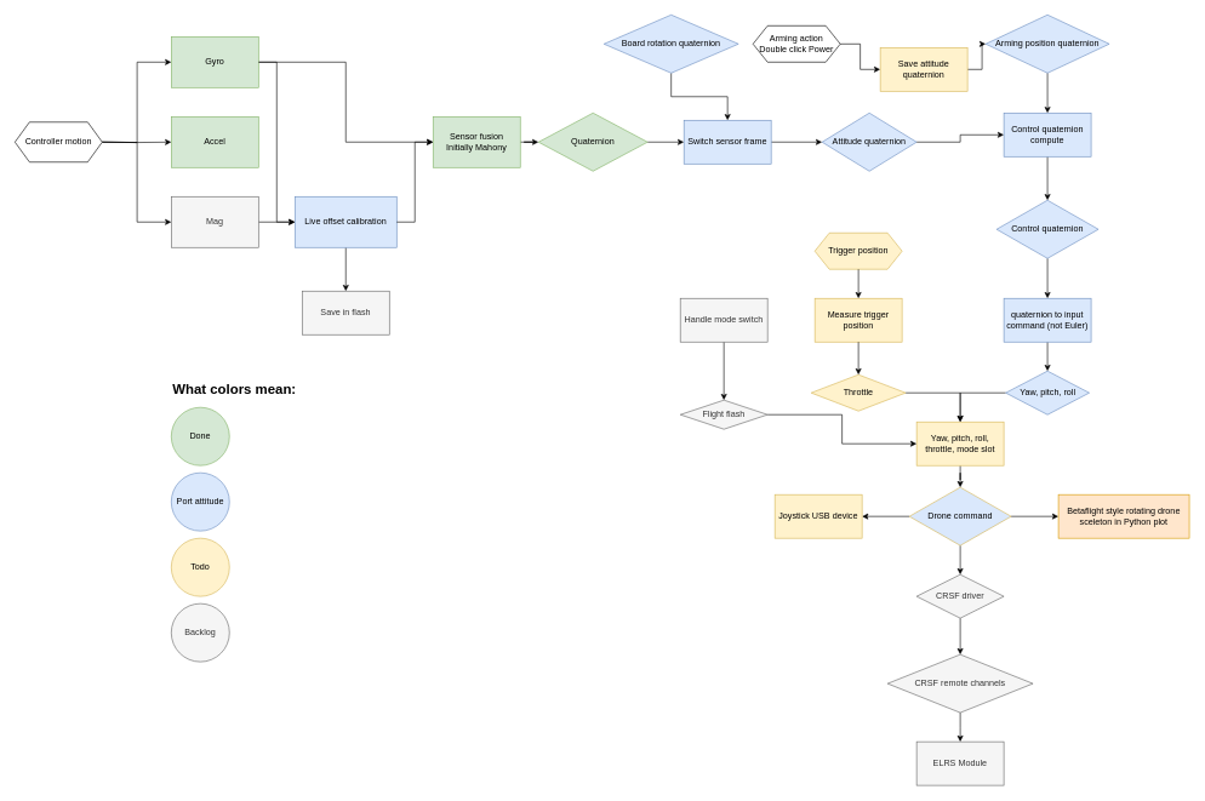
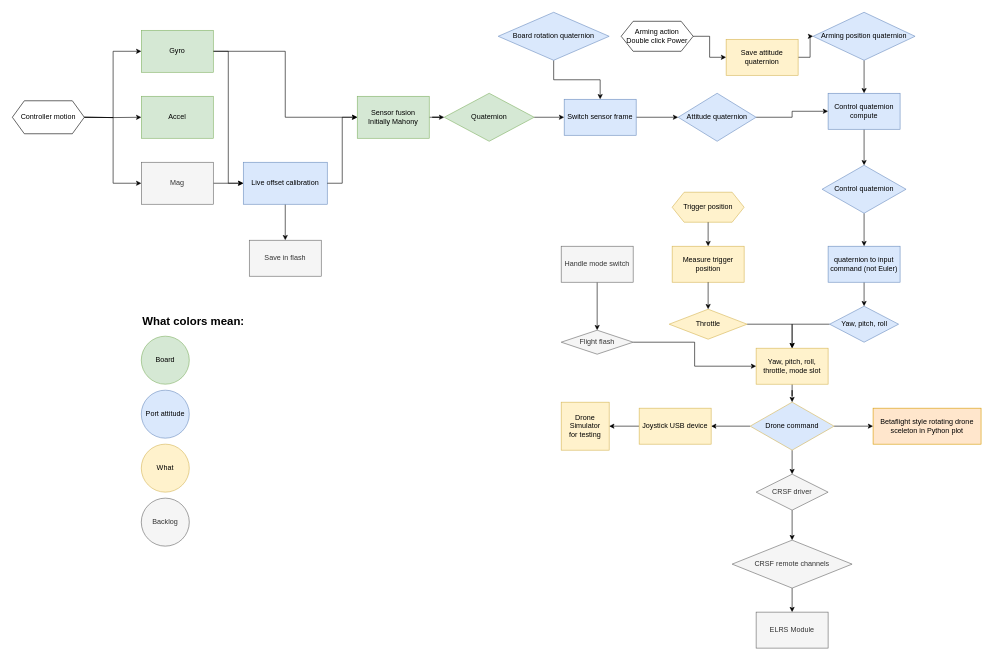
  <mxCell id="0" />
  <mxCell id="1" parent="0" />
  <mxCell id="2" style="edgeStyle=orthogonalEdgeStyle;rounded=0;orthogonalLoop=1;jettySize=auto;html=1;exitX=1;exitY=0.5;exitDx=0;exitDy=0;entryX=0;entryY=0.5;entryDx=0;entryDy=0;" parent="1" source="3" target="10" edge="1"><mxGeometry relative="1" as="geometry" /></mxCell>
  <mxCell id="3" value="Gyro" style="rounded=0;whiteSpace=wrap;html=1;fillColor=#d5e8d4;strokeColor=#82b366;" parent="1" vertex="1"><mxGeometry x="235" y="50" width="120" height="70" as="geometry" /></mxCell>
  <mxCell id="4" value="Accel" style="rounded=0;whiteSpace=wrap;html=1;fillColor=#d5e8d4;strokeColor=#82b366;" parent="1" vertex="1"><mxGeometry x="235" y="160" width="120" height="70" as="geometry" /></mxCell>
  <mxCell id="5" style="edgeStyle=orthogonalEdgeStyle;rounded=0;orthogonalLoop=1;jettySize=auto;html=1;entryX=0;entryY=0.5;entryDx=0;entryDy=0;" parent="1" source="6" target="8" edge="1"><mxGeometry relative="1" as="geometry" /></mxCell>
  <mxCell id="6" value="Mag" style="rounded=0;whiteSpace=wrap;html=1;fillColor=#f5f5f5;fontColor=#333333;strokeColor=#666666;" parent="1" vertex="1"><mxGeometry x="235" y="270" width="120" height="70" as="geometry" /></mxCell>
  <mxCell id="7" style="edgeStyle=orthogonalEdgeStyle;rounded=0;orthogonalLoop=1;jettySize=auto;html=1;" parent="1" source="8" target="12" edge="1"><mxGeometry relative="1" as="geometry" /></mxCell>
  <mxCell id="8" value="Live offset calibration" style="rounded=0;whiteSpace=wrap;html=1;fillColor=#dae8fc;strokeColor=#6c8ebf;" parent="1" vertex="1"><mxGeometry x="405" y="270" width="140" height="70" as="geometry" /></mxCell>
  <mxCell id="9" style="edgeStyle=orthogonalEdgeStyle;rounded=0;orthogonalLoop=1;jettySize=auto;html=1;entryX=0;entryY=0.5;entryDx=0;entryDy=0;" parent="1" source="10" target="16" edge="1"><mxGeometry relative="1" as="geometry" /></mxCell>
  <mxCell id="10" value="Sensor fusion&lt;div&gt;Initially Mahony&lt;/div&gt;" style="rounded=0;whiteSpace=wrap;html=1;fillColor=#d5e8d4;strokeColor=#82b366;" parent="1" vertex="1"><mxGeometry x="595" y="160" width="120" height="70" as="geometry" /></mxCell>
  <mxCell id="11" style="edgeStyle=orthogonalEdgeStyle;rounded=0;orthogonalLoop=1;jettySize=auto;html=1;entryX=0;entryY=0.5;entryDx=0;entryDy=0;exitX=1;exitY=0.5;exitDx=0;exitDy=0;jumpStyle=arc;" parent="1" source="3" target="8" edge="1"><mxGeometry relative="1" as="geometry"><mxPoint x="365" y="315" as="sourcePoint" /><mxPoint x="425" y="315" as="targetPoint" /></mxGeometry></mxCell>
  <mxCell id="12" value="Save in flash" style="rounded=0;whiteSpace=wrap;html=1;fillColor=#f5f5f5;fontColor=#333333;strokeColor=#666666;" parent="1" vertex="1"><mxGeometry x="415" y="400" width="120" height="60" as="geometry" /></mxCell>
  <mxCell id="13" style="edgeStyle=orthogonalEdgeStyle;rounded=0;orthogonalLoop=1;jettySize=auto;html=1;entryX=0.5;entryY=0;entryDx=0;entryDy=0;exitX=0.5;exitY=1;exitDx=0;exitDy=0;" parent="1" source="14" target="18" edge="1"><mxGeometry relative="1" as="geometry"><mxPoint x="1000" y="110" as="sourcePoint" /></mxGeometry></mxCell>
  <mxCell id="14" value="Board rotation quaternion" style="rhombus;whiteSpace=wrap;html=1;fillColor=#dae8fc;strokeColor=#6c8ebf;" parent="1" vertex="1"><mxGeometry x="830" y="20" width="185" height="80" as="geometry" /></mxCell>
  <mxCell id="15" style="edgeStyle=orthogonalEdgeStyle;rounded=0;orthogonalLoop=1;jettySize=auto;html=1;entryX=0;entryY=0.5;entryDx=0;entryDy=0;" parent="1" source="16" target="18" edge="1"><mxGeometry relative="1" as="geometry" /></mxCell>
  <mxCell id="16" value="Quaternion" style="rhombus;whiteSpace=wrap;html=1;fillColor=#d5e8d4;strokeColor=#82b366;" parent="1" vertex="1"><mxGeometry x="740" y="155" width="150" height="80" as="geometry" /></mxCell>
  <mxCell id="17" style="edgeStyle=orthogonalEdgeStyle;rounded=0;orthogonalLoop=1;jettySize=auto;html=1;entryX=0;entryY=0.5;entryDx=0;entryDy=0;" parent="1" source="18" target="21" edge="1"><mxGeometry relative="1" as="geometry" /></mxCell>
  <mxCell id="18" value="Switch sensor frame" style="rounded=0;whiteSpace=wrap;html=1;fillColor=#dae8fc;strokeColor=#6c8ebf;" parent="1" vertex="1"><mxGeometry x="940" y="165" width="120" height="60" as="geometry" /></mxCell>
  <mxCell id="19" style="edgeStyle=orthogonalEdgeStyle;rounded=0;orthogonalLoop=1;jettySize=auto;html=1;exitX=1;exitY=0.5;exitDx=0;exitDy=0;entryX=0;entryY=0.5;entryDx=0;entryDy=0;" parent="1" source="8" target="10" edge="1"><mxGeometry relative="1" as="geometry" /></mxCell>
  <mxCell id="20" style="edgeStyle=orthogonalEdgeStyle;rounded=0;orthogonalLoop=1;jettySize=auto;html=1;entryX=0;entryY=0.5;entryDx=0;entryDy=0;" parent="1" source="21" target="29" edge="1"><mxGeometry relative="1" as="geometry" /></mxCell>
  <mxCell id="21" value="Attitude quaternion" style="rhombus;whiteSpace=wrap;html=1;fillColor=#dae8fc;strokeColor=#6c8ebf;" parent="1" vertex="1"><mxGeometry x="1130" y="155" width="130" height="80" as="geometry" /></mxCell>
  <mxCell id="22" style="edgeStyle=orthogonalEdgeStyle;rounded=0;orthogonalLoop=1;jettySize=auto;html=1;entryX=0;entryY=0.5;entryDx=0;entryDy=0;" parent="1" source="23" target="25" edge="1"><mxGeometry relative="1" as="geometry" /></mxCell>
  <mxCell id="23" value="Arming action&lt;div&gt;Double click Power&lt;/div&gt;" style="shape=hexagon;perimeter=hexagonPerimeter2;whiteSpace=wrap;html=1;fixedSize=1;" parent="1" vertex="1"><mxGeometry x="1035" y="35" width="120" height="50" as="geometry" /></mxCell>
  <mxCell id="24" style="edgeStyle=orthogonalEdgeStyle;rounded=0;orthogonalLoop=1;jettySize=auto;html=1;entryX=0;entryY=0.5;entryDx=0;entryDy=0;" parent="1" source="25" target="27" edge="1"><mxGeometry relative="1" as="geometry" /></mxCell>
  <mxCell id="25" value="Save attitude quaternion" style="rounded=0;whiteSpace=wrap;html=1;fillColor=#fff2cc;strokeColor=#d6b656;" parent="1" vertex="1"><mxGeometry x="1210" y="65" width="120" height="60" as="geometry" /></mxCell>
  <mxCell id="26" style="edgeStyle=orthogonalEdgeStyle;rounded=0;orthogonalLoop=1;jettySize=auto;html=1;entryX=0.5;entryY=0;entryDx=0;entryDy=0;" parent="1" source="27" target="29" edge="1"><mxGeometry relative="1" as="geometry" /></mxCell>
  <mxCell id="27" value="Arming position quaternion" style="rhombus;whiteSpace=wrap;html=1;fillColor=#dae8fc;strokeColor=#6c8ebf;" parent="1" vertex="1"><mxGeometry x="1355" y="20" width="170" height="80" as="geometry" /></mxCell>
  <mxCell id="28" style="edgeStyle=orthogonalEdgeStyle;rounded=0;orthogonalLoop=1;jettySize=auto;html=1;entryX=0.5;entryY=0;entryDx=0;entryDy=0;" parent="1" source="29" target="31" edge="1"><mxGeometry relative="1" as="geometry" /></mxCell>
  <mxCell id="29" value="Control quaternion compute" style="rounded=0;whiteSpace=wrap;html=1;fillColor=#dae8fc;strokeColor=#6c8ebf;" parent="1" vertex="1"><mxGeometry x="1380" y="155" width="120" height="60" as="geometry" /></mxCell>
  <mxCell id="30" style="edgeStyle=orthogonalEdgeStyle;rounded=0;orthogonalLoop=1;jettySize=auto;html=1;entryX=0.5;entryY=0;entryDx=0;entryDy=0;" parent="1" source="31" target="33" edge="1"><mxGeometry relative="1" as="geometry" /></mxCell>
  <mxCell id="31" value="Control quaternion" style="rhombus;whiteSpace=wrap;html=1;fillColor=#dae8fc;strokeColor=#6c8ebf;" parent="1" vertex="1"><mxGeometry x="1370" y="275" width="140" height="80" as="geometry" /></mxCell>
  <mxCell id="32" value="" style="edgeStyle=orthogonalEdgeStyle;rounded=0;orthogonalLoop=1;jettySize=auto;html=1;" parent="1" source="33" target="50" edge="1"><mxGeometry relative="1" as="geometry" /></mxCell>
  <mxCell id="33" value="quaternion to input command (not Euler)" style="rounded=0;whiteSpace=wrap;html=1;fillColor=#dae8fc;strokeColor=#6c8ebf;" parent="1" vertex="1"><mxGeometry x="1380" y="410" width="120" height="60" as="geometry" /></mxCell>
  <mxCell id="34" value="Trigger position" style="shape=hexagon;perimeter=hexagonPerimeter2;whiteSpace=wrap;html=1;fixedSize=1;fillColor=#fff2cc;strokeColor=#d6b656;" parent="1" vertex="1"><mxGeometry x="1120" y="320" width="120" height="50" as="geometry" /></mxCell>
  <mxCell id="35" style="edgeStyle=orthogonalEdgeStyle;rounded=0;orthogonalLoop=1;jettySize=auto;html=1;exitX=0.5;exitY=1;exitDx=0;exitDy=0;entryX=0.5;entryY=0;entryDx=0;entryDy=0;" parent="1" source="38" target="41" edge="1"><mxGeometry relative="1" as="geometry" /></mxCell>
  <mxCell id="36" style="edgeStyle=orthogonalEdgeStyle;rounded=0;orthogonalLoop=1;jettySize=auto;html=1;exitX=0;exitY=0.5;exitDx=0;exitDy=0;entryX=1;entryY=0.5;entryDx=0;entryDy=0;" parent="1" source="38" target="59" edge="1"><mxGeometry relative="1" as="geometry" /></mxCell>
  <mxCell id="37" style="edgeStyle=orthogonalEdgeStyle;rounded=0;orthogonalLoop=1;jettySize=auto;html=1;exitX=1;exitY=0.5;exitDx=0;exitDy=0;entryX=0;entryY=0.5;entryDx=0;entryDy=0;" parent="1" source="38" target="60" edge="1"><mxGeometry relative="1" as="geometry" /></mxCell>
  <mxCell id="38" value="Drone command" style="rhombus;whiteSpace=wrap;html=1;fillColor=#dae8fc;strokeColor=#d6b656;" parent="1" vertex="1"><mxGeometry x="1250" y="670" width="140" height="80" as="geometry" /></mxCell>
  <mxCell id="39" value="Measure trigger position" style="rounded=0;whiteSpace=wrap;html=1;fillColor=#fff2cc;strokeColor=#d6b656;" parent="1" vertex="1"><mxGeometry x="1120" y="410" width="120" height="60" as="geometry" /></mxCell>
  <mxCell id="40" style="edgeStyle=orthogonalEdgeStyle;rounded=0;orthogonalLoop=1;jettySize=auto;html=1;exitX=0.5;exitY=1;exitDx=0;exitDy=0;entryX=0.5;entryY=0;entryDx=0;entryDy=0;" parent="1" source="41" target="45" edge="1"><mxGeometry relative="1" as="geometry" /></mxCell>
  <mxCell id="41" value="CRSF driver" style="rhombus;whiteSpace=wrap;html=1;fillColor=#f5f5f5;fontColor=#333333;strokeColor=#666666;" parent="1" vertex="1"><mxGeometry x="1260" y="790" width="120" height="60" as="geometry" /></mxCell>
  <mxCell id="42" style="edgeStyle=orthogonalEdgeStyle;rounded=0;orthogonalLoop=1;jettySize=auto;html=1;entryX=0.5;entryY=0;entryDx=0;entryDy=0;" parent="1" source="43" target="48" edge="1"><mxGeometry relative="1" as="geometry" /></mxCell>
  <mxCell id="43" value="Throttle" style="rhombus;whiteSpace=wrap;html=1;fillColor=#fff2cc;strokeColor=#d6b656;" parent="1" vertex="1"><mxGeometry x="1115" y="515" width="130" height="50" as="geometry" /></mxCell>
  <mxCell id="44" style="edgeStyle=orthogonalEdgeStyle;rounded=0;orthogonalLoop=1;jettySize=auto;html=1;exitX=0.5;exitY=1;exitDx=0;exitDy=0;entryX=0.5;entryY=0;entryDx=0;entryDy=0;" parent="1" source="45" edge="1"><mxGeometry relative="1" as="geometry"><mxPoint x="1320" y="1020" as="targetPoint" /></mxGeometry></mxCell>
  <mxCell id="45" value="CRSF remote channels" style="rhombus;whiteSpace=wrap;html=1;fillColor=#f5f5f5;fontColor=#333333;strokeColor=#666666;" parent="1" vertex="1"><mxGeometry x="1220" y="900" width="200" height="80" as="geometry" /></mxCell>
  <mxCell id="46" value="ELRS Module" style="rounded=0;whiteSpace=wrap;html=1;fillColor=#f5f5f5;fontColor=#333333;strokeColor=#666666;" parent="1" vertex="1"><mxGeometry x="1260" y="1020" width="120" height="60" as="geometry" /></mxCell>
  <mxCell id="47" style="edgeStyle=orthogonalEdgeStyle;rounded=0;orthogonalLoop=1;jettySize=auto;html=1;entryX=0.5;entryY=0;entryDx=0;entryDy=0;" parent="1" source="48" target="38" edge="1"><mxGeometry relative="1" as="geometry" /></mxCell>
  <mxCell id="48" value="Yaw, pitch, roll, throttle, mode slot" style="rounded=0;whiteSpace=wrap;html=1;fillColor=#fff2cc;strokeColor=#d6b656;" parent="1" vertex="1"><mxGeometry x="1260" y="580" width="120" height="60" as="geometry" /></mxCell>
  <mxCell id="49" style="edgeStyle=orthogonalEdgeStyle;rounded=0;orthogonalLoop=1;jettySize=auto;html=1;" parent="1" source="50" target="48" edge="1"><mxGeometry relative="1" as="geometry" /></mxCell>
  <mxCell id="50" value="Yaw, pitch, roll" style="rhombus;whiteSpace=wrap;html=1;fillColor=#dae8fc;strokeColor=#6c8ebf;" parent="1" vertex="1"><mxGeometry x="1382.5" y="510" width="115" height="60" as="geometry" /></mxCell>
+ <mxCell id="51" value="&lt;div&gt;Drone&lt;/div&gt;Simulator&lt;div&gt;for testing&lt;/div&gt;" style="whiteSpace=wrap;html=1;aspect=fixed;fillColor=#fff2cc;strokeColor=#d6b656;" parent="1" vertex="1"><mxGeometry x="935" y="670" width="80" height="80" as="geometry" /></mxCell>
  <mxCell id="52" style="edgeStyle=orthogonalEdgeStyle;rounded=0;orthogonalLoop=1;jettySize=auto;html=1;entryX=0.5;entryY=0;entryDx=0;entryDy=0;" parent="1" source="34" target="39" edge="1"><mxGeometry relative="1" as="geometry" /></mxCell>
  <mxCell id="53" style="edgeStyle=orthogonalEdgeStyle;rounded=0;orthogonalLoop=1;jettySize=auto;html=1;exitX=0.5;exitY=1;exitDx=0;exitDy=0;entryX=0.5;entryY=0;entryDx=0;entryDy=0;" parent="1" source="39" target="43" edge="1"><mxGeometry relative="1" as="geometry" /></mxCell>
  <mxCell id="54" style="edgeStyle=orthogonalEdgeStyle;rounded=0;orthogonalLoop=1;jettySize=auto;html=1;entryX=0;entryY=0.5;entryDx=0;entryDy=0;" parent="1" target="3" edge="1"><mxGeometry relative="1" as="geometry"><mxPoint x="140" y="195" as="sourcePoint" /></mxGeometry></mxCell>
  <mxCell id="55" style="edgeStyle=orthogonalEdgeStyle;rounded=0;orthogonalLoop=1;jettySize=auto;html=1;entryX=0;entryY=0.5;entryDx=0;entryDy=0;" parent="1" target="4" edge="1"><mxGeometry relative="1" as="geometry"><mxPoint x="140" y="195" as="sourcePoint" /></mxGeometry></mxCell>
  <mxCell id="56" style="edgeStyle=orthogonalEdgeStyle;rounded=0;orthogonalLoop=1;jettySize=auto;html=1;entryX=0;entryY=0.5;entryDx=0;entryDy=0;" parent="1" target="6" edge="1"><mxGeometry relative="1" as="geometry"><mxPoint x="140" y="195" as="sourcePoint" /></mxGeometry></mxCell>
  <mxCell id="57" value="Controller motion" style="shape=hexagon;perimeter=hexagonPerimeter2;whiteSpace=wrap;html=1;fixedSize=1;" parent="1" vertex="1"><mxGeometry x="20" y="167.5" width="120" height="55" as="geometry" /></mxCell>
+ <mxCell id="58" style="edgeStyle=orthogonalEdgeStyle;rounded=0;orthogonalLoop=1;jettySize=auto;html=1;exitX=0;exitY=0.5;exitDx=0;exitDy=0;entryX=1;entryY=0.5;entryDx=0;entryDy=0;" parent="1" source="59" target="51" edge="1"><mxGeometry relative="1" as="geometry" /></mxCell>
  <mxCell id="59" value="Joystick USB device" style="rounded=0;whiteSpace=wrap;html=1;fillColor=#fff2cc;strokeColor=#d6b656;" parent="1" vertex="1"><mxGeometry x="1065" y="680" width="120" height="60" as="geometry" /></mxCell>
  <mxCell id="60" value="Betaflight style rotating drone sceleton in Python plot" style="rounded=0;whiteSpace=wrap;html=1;fillColor=#ffe6cc;strokeColor=#d79b00;" parent="1" vertex="1"><mxGeometry x="1455" y="680" width="180" height="60" as="geometry" /></mxCell>
  <mxCell id="61" style="edgeStyle=orthogonalEdgeStyle;rounded=0;orthogonalLoop=1;jettySize=auto;html=1;entryX=0.5;entryY=0;entryDx=0;entryDy=0;" parent="1" source="62" target="69" edge="1"><mxGeometry relative="1" as="geometry" /></mxCell>
  <mxCell id="62" value="Handle mode switch" style="rounded=0;whiteSpace=wrap;html=1;fillColor=#f5f5f5;fontColor=#333333;strokeColor=#666666;" parent="1" vertex="1"><mxGeometry x="935" y="410" width="120" height="60" as="geometry" /></mxCell>
- <mxCell id="63" value="Done" style="ellipse;whiteSpace=wrap;html=1;aspect=fixed;fillColor=#d5e8d4;strokeColor=#82b366;" parent="1" vertex="1"><mxGeometry x="235" y="560" width="80" height="80" as="geometry" /></mxCell>
+ <mxCell id="63" value="Board" style="ellipse;whiteSpace=wrap;html=1;aspect=fixed;fillColor=#d5e8d4;strokeColor=#82b366;" parent="1" vertex="1"><mxGeometry x="235" y="560" width="80" height="80" as="geometry" /></mxCell>
  <mxCell id="64" value="Port attitude" style="ellipse;whiteSpace=wrap;html=1;aspect=fixed;fillColor=#dae8fc;strokeColor=#6c8ebf;" parent="1" vertex="1"><mxGeometry x="235" y="650" width="80" height="80" as="geometry" /></mxCell>
- <mxCell id="65" value="Todo" style="ellipse;whiteSpace=wrap;html=1;aspect=fixed;fillColor=#fff2cc;strokeColor=#d6b656;" parent="1" vertex="1"><mxGeometry x="235" y="740" width="80" height="80" as="geometry" /></mxCell>
+ <mxCell id="65" value="What" style="ellipse;whiteSpace=wrap;html=1;aspect=fixed;fillColor=#fff2cc;strokeColor=#d6b656;" parent="1" vertex="1"><mxGeometry x="235" y="740" width="80" height="80" as="geometry" /></mxCell>
  <mxCell id="66" value="Backlog" style="ellipse;whiteSpace=wrap;html=1;aspect=fixed;fillColor=#f5f5f5;strokeColor=#666666;fontColor=#333333;" parent="1" vertex="1"><mxGeometry x="235" y="830" width="80" height="80" as="geometry" /></mxCell>
  <mxCell id="67" value="&lt;b&gt;&lt;font style=&quot;font-size: 19px;&quot;&gt;What colors mean:&lt;/font&gt;&lt;/b&gt;" style="text;html=1;align=left;verticalAlign=middle;whiteSpace=wrap;rounded=0;" parent="1" vertex="1"><mxGeometry x="235" y="520" width="220" height="30" as="geometry" /></mxCell>
  <mxCell id="68" style="edgeStyle=orthogonalEdgeStyle;rounded=0;orthogonalLoop=1;jettySize=auto;html=1;entryX=0;entryY=0.5;entryDx=0;entryDy=0;" parent="1" source="69" target="48" edge="1"><mxGeometry relative="1" as="geometry" /></mxCell>
  <mxCell id="69" value="Flight flash" style="rhombus;whiteSpace=wrap;html=1;fillColor=#f5f5f5;fontColor=#333333;strokeColor=#666666;" parent="1" vertex="1"><mxGeometry x="935" y="550" width="120" height="40" as="geometry" /></mxCell>
